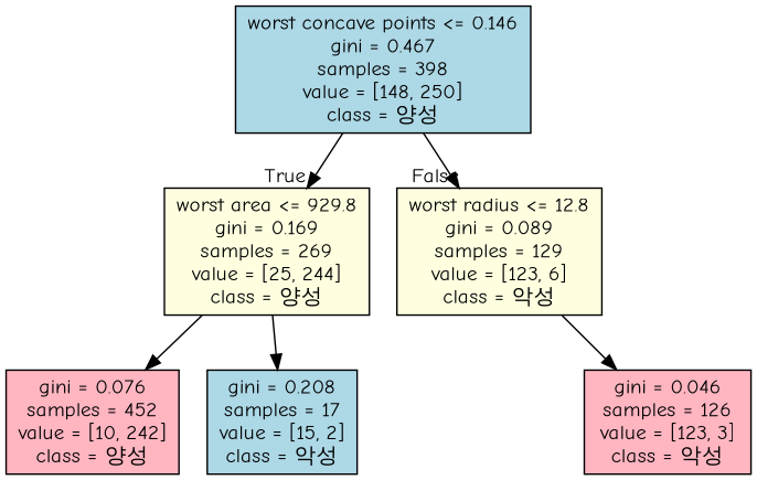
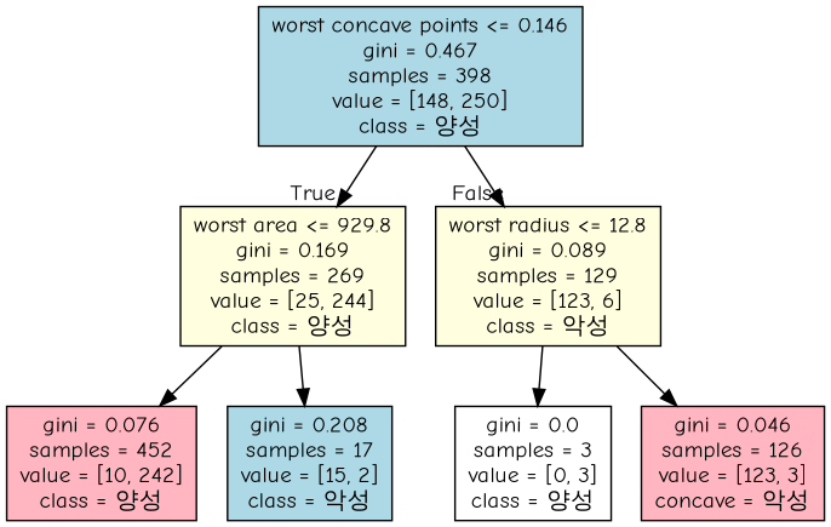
  digraph {
    fontname="Comic Neue"
    node [color=black fillcolor=lightblue fontname="Comic Neue" shape=box style=filled]
    edge [fontname="Comic Neue"]
    n1 [label="worst concave points <= 0.146\ngini = 0.467\nsamples = 398\nvalue = [148, 250]\nclass = 양성"]
    n2 [fillcolor=lightyellow label="worst area <= 929.8\ngini = 0.169\nsamples = 269\nvalue = [25, 244]\nclass = 양성"]
    n3 [fillcolor=lightyellow label="worst radius <= 12.8\ngini = 0.089\nsamples = 129\nvalue = [123, 6]\nclass = 악성"]
    n4 [fillcolor=lightpink label="gini = 0.076\nsamples = 452\nvalue = [10, 242]\nclass = 양성"]
    n5 [label="gini = 0.208\nsamples = 17\nvalue = [15, 2]\nclass = 악성"]
-   n7 [fillcolor=lightpink label="gini = 0.046\nsamples = 126\nvalue = [123, 3]\nclass = 악성"]
+   n6 [fillcolor=white label="gini = 0.0\nsamples = 3\nvalue = [0, 3]\nclass = 양성"]
+   n7 [fillcolor=lightpink label="gini = 0.046\nsamples = 126\nvalue = [123, 3]\nconcave = 악성"]
    n1 -> n2 [headlabel=True labelangle=45 labeldistance=2.5]
    n1 -> n3 [headlabel=False labelangle=-45 labeldistance=2.5]
    n2 -> n4
    n2 -> n5
+   n3 -> n6
    n3 -> n7
  }
